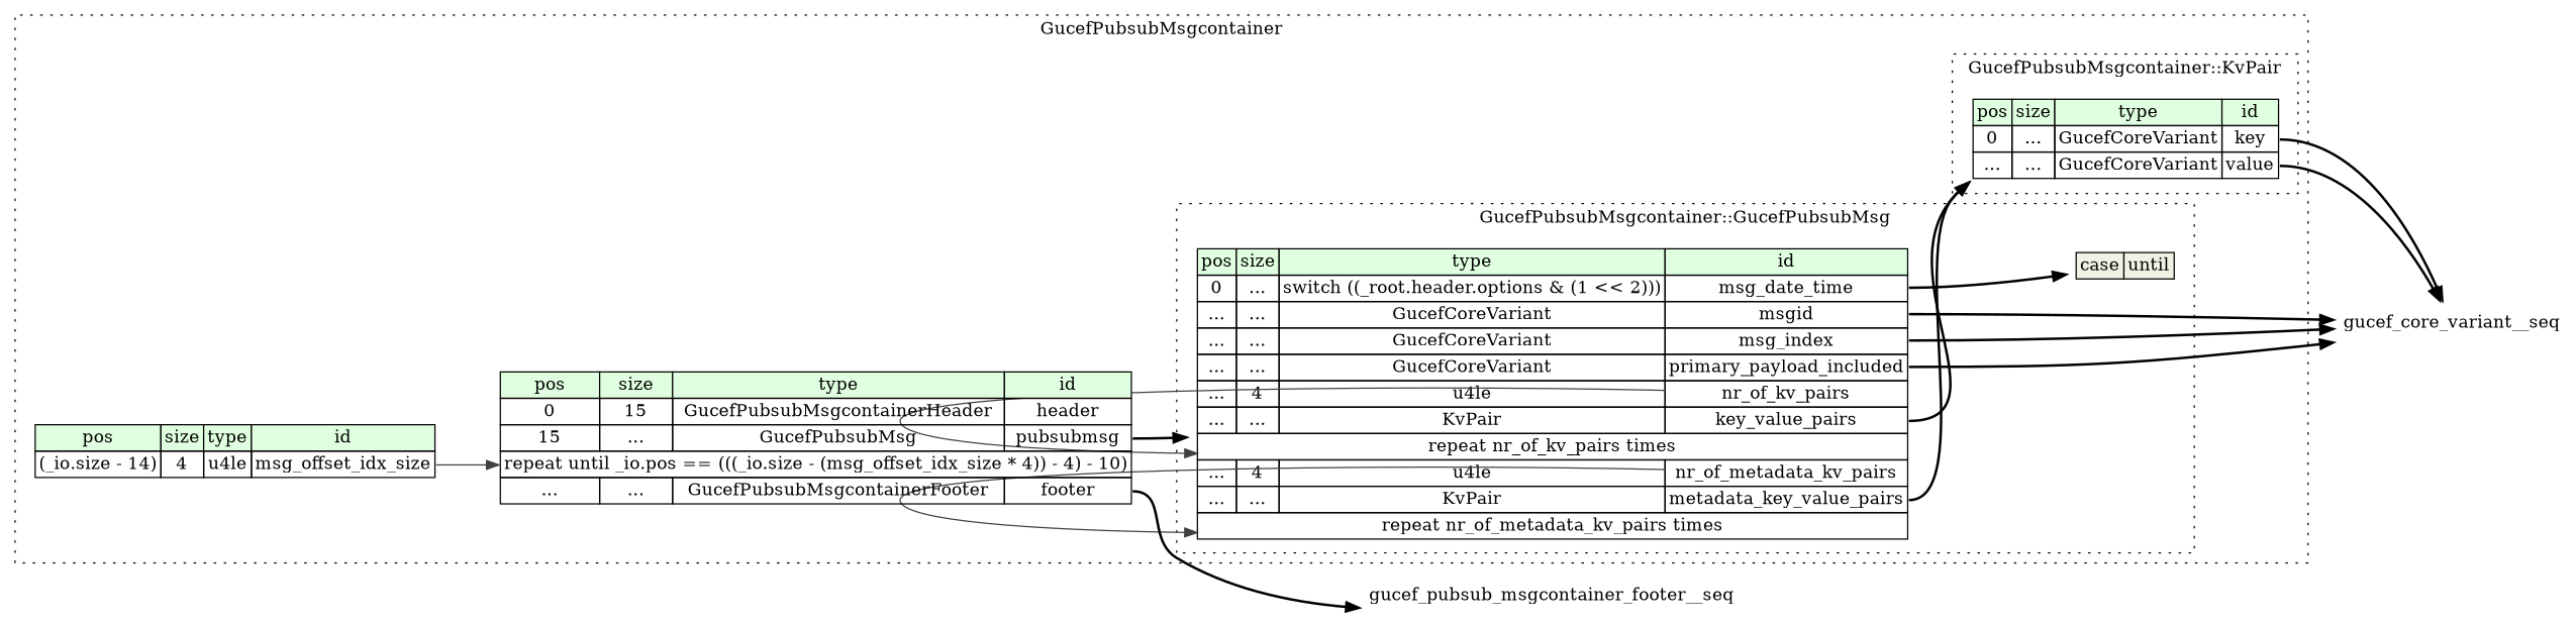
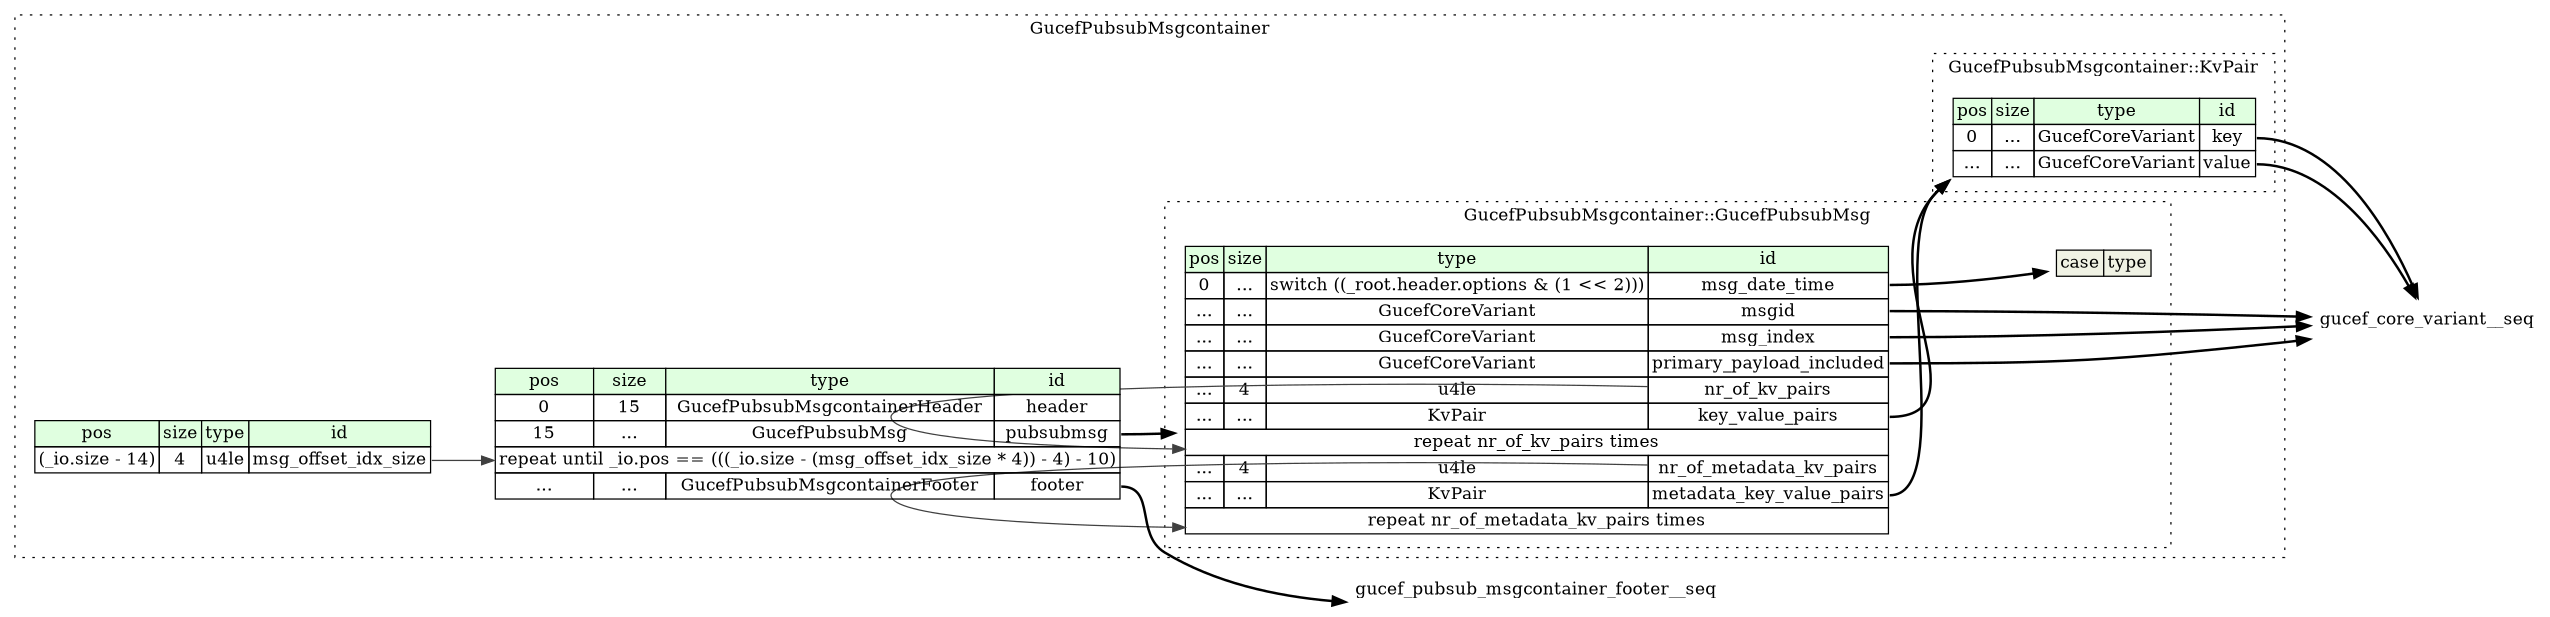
  digraph {
    rankdir=LR
    node [shape=plaintext]
    edge [style=bold]
    n1 [label=<<TABLE BORDER="0" CELLBORDER="1" CELLSPACING="0"> 				<TR><TD BGCOLOR="#E0FFE0">pos</TD><TD BGCOLOR="#E0FFE0">size</TD><TD BGCOLOR="#E0FFE0">type</TD><TD BGCOLOR="#E0FFE0">id</TD></TR> 				<TR><TD PORT="msg_date_time_pos">0</TD><TD PORT="msg_date_time_size">...</TD><TD>switch ((_root.header.options &amp; (1 &lt;&lt; 2)))</TD><TD PORT="msg_date_time_type">msg_date_time</TD></TR> 				<TR><TD PORT="msgid_pos">...</TD><TD PORT="msgid_size">...</TD><TD>GucefCoreVariant</TD><TD PORT="msgid_type">msgid</TD></TR> 				<TR><TD PORT="msg_index_pos">...</TD><TD PORT="msg_index_size">...</TD><TD>GucefCoreVariant</TD><TD PORT="msg_index_type">msg_index</TD></TR> 				<TR><TD PORT="primary_payload_included_pos">...</TD><TD PORT="primary_payload_included_size">...</TD><TD>GucefCoreVariant</TD><TD PORT="primary_payload_included_type">primary_payload_included</TD></TR> 				<TR><TD PORT="nr_of_kv_pairs_pos">...</TD><TD PORT="nr_of_kv_pairs_size">4</TD><TD>u4le</TD><TD PORT="nr_of_kv_pairs_type">nr_of_kv_pairs</TD></TR> 				<TR><TD PORT="key_value_pairs_pos">...</TD><TD PORT="key_value_pairs_size">...</TD><TD>KvPair</TD><TD PORT="key_value_pairs_type">key_value_pairs</TD></TR> 				<TR><TD COLSPAN="4" PORT="key_value_pairs__repeat">repeat nr_of_kv_pairs times</TD></TR> 				<TR><TD PORT="nr_of_metadata_kv_pairs_pos">...</TD><TD PORT="nr_of_metadata_kv_pairs_size">4</TD><TD>u4le</TD><TD PORT="nr_of_metadata_kv_pairs_type">nr_of_metadata_kv_pairs</TD></TR> 				<TR><TD PORT="metadata_key_value_pairs_pos">...</TD><TD PORT="metadata_key_value_pairs_size">...</TD><TD>KvPair</TD><TD PORT="metadata_key_value_pairs_type">metadata_key_value_pairs</TD></TR> 				<TR><TD COLSPAN="4" PORT="metadata_key_value_pairs__repeat">repeat nr_of_metadata_kv_pairs times</TD></TR> 			</TABLE>>]
-   n2 [label=<<TABLE BORDER="0" CELLBORDER="1" CELLSPACING="0"> 	<TR><TD BGCOLOR="#F0F2E4">case</TD><TD BGCOLOR="#F0F2E4">until</TD></TR> </TABLE>>]
+   n2 [label=<<TABLE BORDER="0" CELLBORDER="1" CELLSPACING="0"> 	<TR><TD BGCOLOR="#F0F2E4">case</TD><TD BGCOLOR="#F0F2E4">type</TD></TR> </TABLE>>]
    n3 [label=<<TABLE BORDER="0" CELLBORDER="1" CELLSPACING="0"> 				<TR><TD BGCOLOR="#E0FFE0">pos</TD><TD BGCOLOR="#E0FFE0">size</TD><TD BGCOLOR="#E0FFE0">type</TD><TD BGCOLOR="#E0FFE0">id</TD></TR> 				<TR><TD PORT="key_pos">0</TD><TD PORT="key_size">...</TD><TD>GucefCoreVariant</TD><TD PORT="key_type">key</TD></TR> 				<TR><TD PORT="value_pos">...</TD><TD PORT="value_size">...</TD><TD>GucefCoreVariant</TD><TD PORT="value_type">value</TD></TR> 			</TABLE>>]
    n4 [label=<<TABLE BORDER="0" CELLBORDER="1" CELLSPACING="0"> 			<TR><TD BGCOLOR="#E0FFE0">pos</TD><TD BGCOLOR="#E0FFE0">size</TD><TD BGCOLOR="#E0FFE0">type</TD><TD BGCOLOR="#E0FFE0">id</TD></TR> 			<TR><TD PORT="header_pos">0</TD><TD PORT="header_size">15</TD><TD>GucefPubsubMsgcontainerHeader</TD><TD PORT="header_type">header</TD></TR> 			<TR><TD PORT="pubsubmsg_pos">15</TD><TD PORT="pubsubmsg_size">...</TD><TD>GucefPubsubMsg</TD><TD PORT="pubsubmsg_type">pubsubmsg</TD></TR> 			<TR><TD COLSPAN="4" PORT="pubsubmsg__repeat">repeat until _io.pos == (((_io.size - (msg_offset_idx_size * 4)) - 4) - 10)</TD></TR> 			<TR><TD PORT="footer_pos">...</TD><TD PORT="footer_size">...</TD><TD>GucefPubsubMsgcontainerFooter</TD><TD PORT="footer_type">footer</TD></TR> 		</TABLE>>]
    n5 [label=<<TABLE BORDER="0" CELLBORDER="1" CELLSPACING="0"> 			<TR><TD BGCOLOR="#E0FFE0">pos</TD><TD BGCOLOR="#E0FFE0">size</TD><TD BGCOLOR="#E0FFE0">type</TD><TD BGCOLOR="#E0FFE0">id</TD></TR> 			<TR><TD PORT="msg_offset_idx_size_pos">(_io.size - 14)</TD><TD PORT="msg_offset_idx_size_size">4</TD><TD>u4le</TD><TD PORT="msg_offset_idx_size_type">msg_offset_idx_size</TD></TR> 		</TABLE>>]
    gucef_core_variant__seq
    gucef_pubsub_msgcontainer_footer__seq
    subgraph cluster_1 {
      label=GucefPubsubMsgcontainer
      style=dotted
      n4
      n5
      subgraph cluster_2 {
        label="GucefPubsubMsgcontainer::GucefPubsubMsg"
        style=dotted
        n1
        n2
      }
      subgraph cluster_3 {
        label="GucefPubsubMsgcontainer::KvPair"
        style=dotted
        n3
      }
    }
    n1 -> n1 [color="#404040" headport=key_value_pairs__repeat tailport=nr_of_kv_pairs_type style=""]
    n1 -> n1 [color="#404040" headport=metadata_key_value_pairs__repeat tailport=nr_of_metadata_kv_pairs_type style=""]
    n1 -> n2 [tailport=msg_date_time_type]
    n1 -> n3 [tailport=key_value_pairs_type]
    n1 -> n3 [tailport=metadata_key_value_pairs_type]
    n1 -> gucef_core_variant__seq [tailport=msgid_type]
    n1 -> gucef_core_variant__seq [tailport=msg_index_type]
    n1 -> gucef_core_variant__seq [tailport=primary_payload_included_type]
    n3 -> gucef_core_variant__seq [tailport=key_type]
    n3 -> gucef_core_variant__seq [tailport=value_type]
    n4 -> n1 [tailport=pubsubmsg_type]
    n4 -> gucef_pubsub_msgcontainer_footer__seq [tailport=footer_type]
    n5 -> n4 [color="#404040" headport=pubsubmsg__repeat tailport=msg_offset_idx_size_type style=""]
  }
